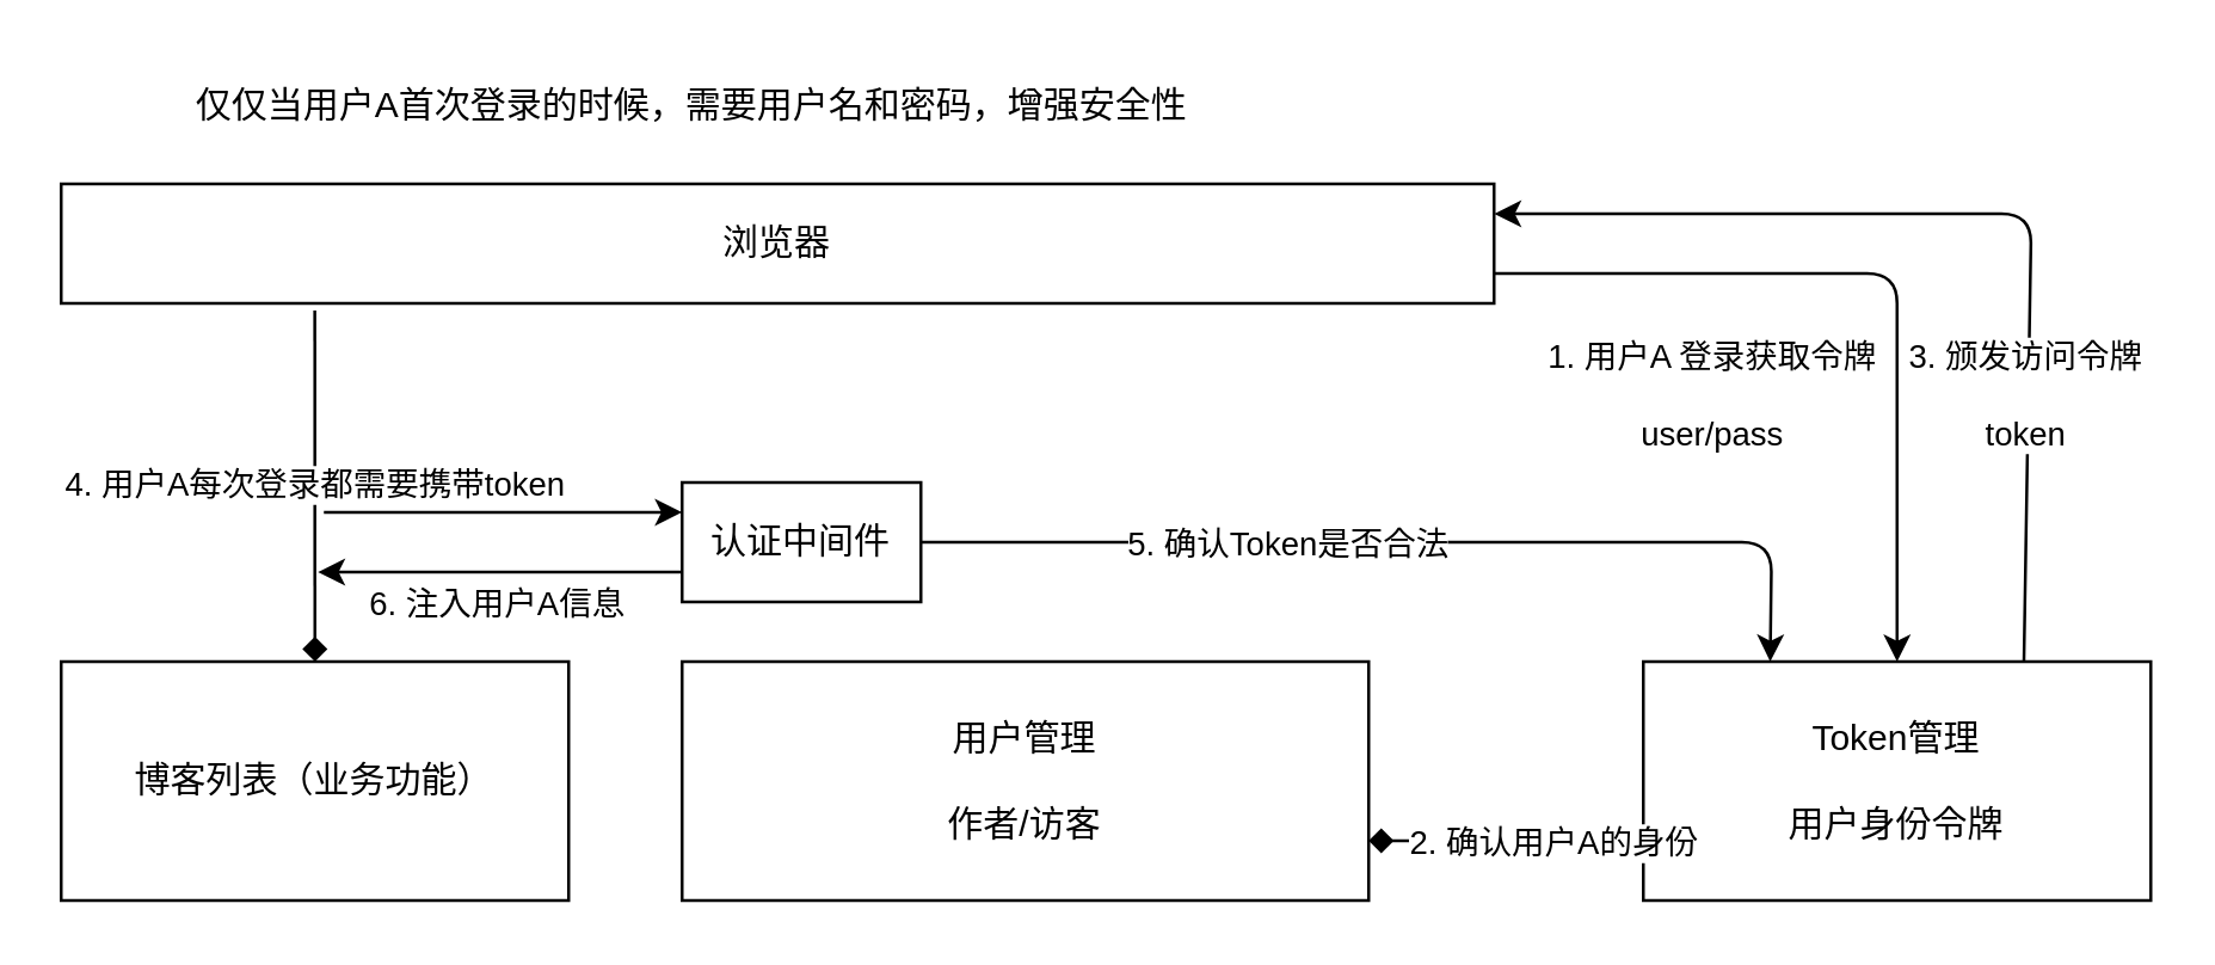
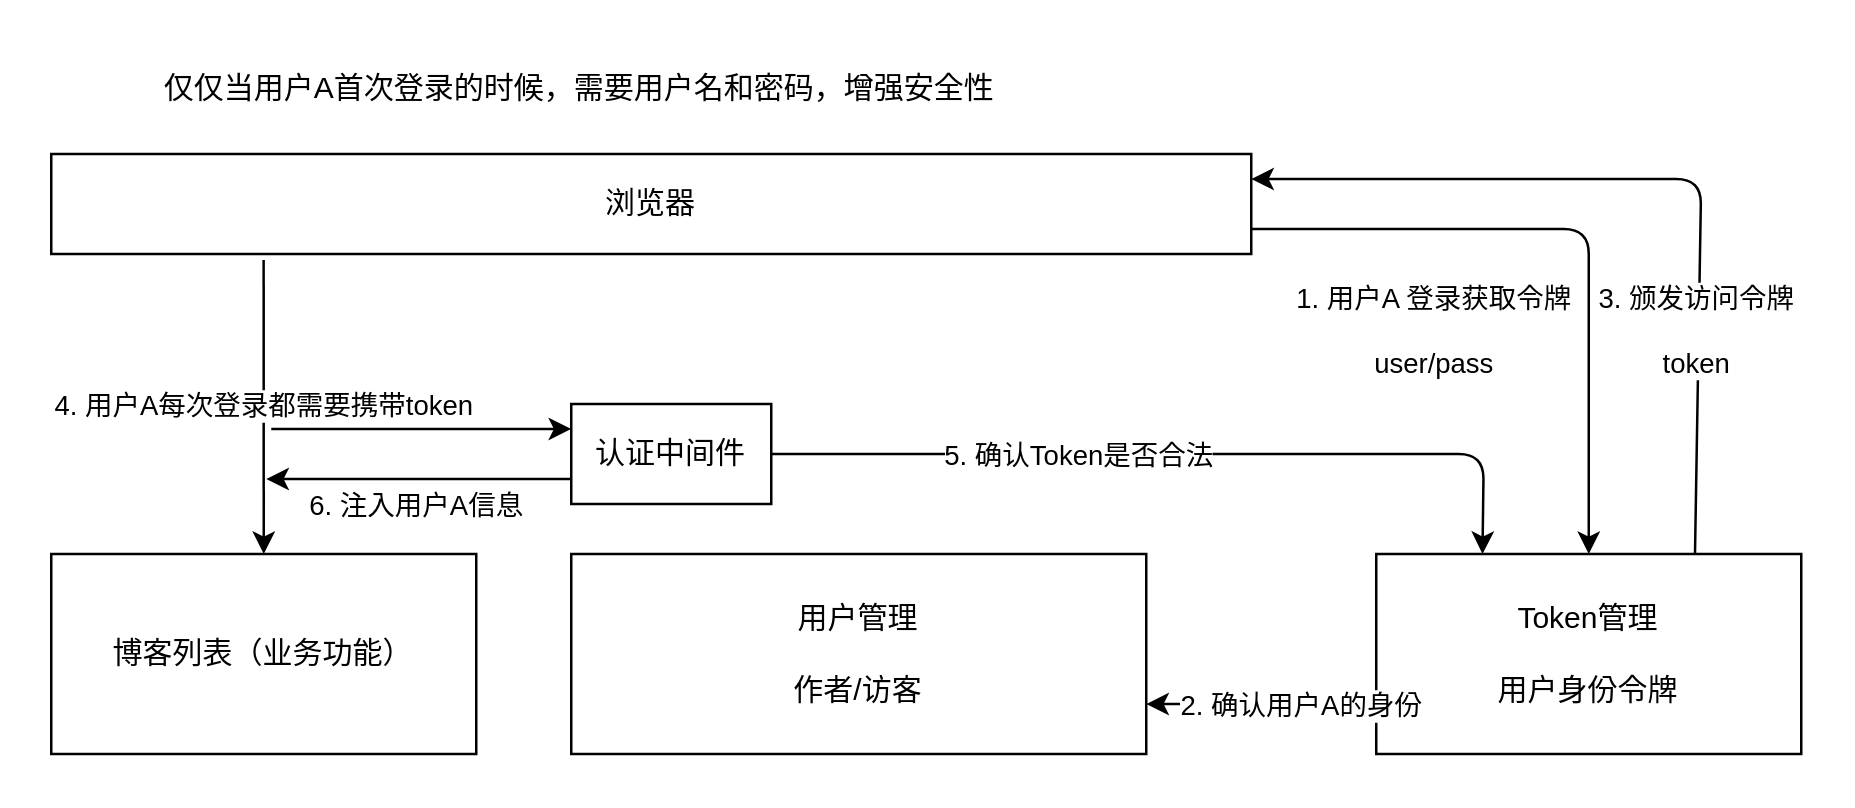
  <mxCell id="0" />
  <mxCell id="1" parent="0" />
  <mxCell id="2" value="博客列表（业务功能）" style="rounded=0;whiteSpace=wrap;html=1;" parent="1" vertex="1"><mxGeometry x="20" y="221" width="170" height="80" as="geometry" /></mxCell>
  <mxCell id="3" value="用户管理&lt;br&gt;&lt;br&gt;作者/访客" style="rounded=0;whiteSpace=wrap;html=1;" parent="1" vertex="1"><mxGeometry x="228" y="221" width="230" height="80" as="geometry" /></mxCell>
  <mxCell id="4" style="edgeStyle=none;html=1;exitX=1;exitY=0.75;exitDx=0;exitDy=0;entryX=0.5;entryY=0;entryDx=0;entryDy=0;" parent="1" source="6" target="17" edge="1"><mxGeometry relative="1" as="geometry"><Array as="points"><mxPoint x="635" y="91" /></Array></mxGeometry></mxCell>
  <mxCell id="5" value="1. 用户A 登录获取令牌&lt;br&gt;&lt;br&gt;user/pass" style="edgeLabel;html=1;align=center;verticalAlign=middle;resizable=0;points=[];" parent="4" vertex="1" connectable="0"><mxGeometry x="0.12" y="-1" relative="1" as="geometry"><mxPoint x="-62" y="27" as="offset" /></mxGeometry></mxCell>
  <mxCell id="6" value="浏览器" style="rounded=0;whiteSpace=wrap;html=1;" parent="1" vertex="1"><mxGeometry x="20" y="61" width="480" height="40" as="geometry" /></mxCell>
- <mxCell id="7" value="" style="endArrow=diamond;html=1;entryX=0.5;entryY=0;entryDx=0;entryDy=0;exitX=0.177;exitY=1.06;exitDx=0;exitDy=0;exitPerimeter=0;" parent="1" source="6" target="2" edge="1"><mxGeometry width="50" height="50" relative="1" as="geometry"><mxPoint x="160" y="181" as="sourcePoint" /><mxPoint x="210" y="131" as="targetPoint" /></mxGeometry></mxCell>
+ <mxCell id="7" value="" style="endArrow=classic;html=1;entryX=0.5;entryY=0;entryDx=0;entryDy=0;exitX=0.177;exitY=1.06;exitDx=0;exitDy=0;exitPerimeter=0;" parent="1" source="6" target="2" edge="1"><mxGeometry width="50" height="50" relative="1" as="geometry"><mxPoint x="160" y="181" as="sourcePoint" /><mxPoint x="210" y="131" as="targetPoint" /></mxGeometry></mxCell>
  <mxCell id="8" value="4. 用户A每次登录都需要携带token" style="edgeLabel;html=1;align=center;verticalAlign=middle;resizable=0;points=[];" parent="7" vertex="1" connectable="0"><mxGeometry x="-0.379" relative="1" as="geometry"><mxPoint y="21" as="offset" /></mxGeometry></mxCell>
  <mxCell id="9" value="认证中间件" style="rounded=0;whiteSpace=wrap;html=1;" parent="1" vertex="1"><mxGeometry x="228" y="161" width="80" height="40" as="geometry" /></mxCell>
  <mxCell id="10" value="" style="endArrow=classic;html=1;entryX=0.25;entryY=0;entryDx=0;entryDy=0;exitX=1;exitY=0.5;exitDx=0;exitDy=0;" parent="1" source="9" target="17" edge="1"><mxGeometry width="50" height="50" relative="1" as="geometry"><mxPoint x="238" y="271" as="sourcePoint" /><mxPoint x="288" y="221" as="targetPoint" /><Array as="points"><mxPoint x="593" y="181" /></Array></mxGeometry></mxCell>
  <mxCell id="11" value="5. 确认Token是否合法" style="edgeLabel;html=1;align=center;verticalAlign=middle;resizable=0;points=[];" parent="10" vertex="1" connectable="0"><mxGeometry x="-0.489" relative="1" as="geometry"><mxPoint x="39" as="offset" /></mxGeometry></mxCell>
  <mxCell id="12" value="" style="endArrow=classic;html=1;entryX=0;entryY=0.25;entryDx=0;entryDy=0;" parent="1" target="9" edge="1"><mxGeometry width="50" height="50" relative="1" as="geometry"><mxPoint x="108" y="171" as="sourcePoint" /><mxPoint x="288" y="221" as="targetPoint" /></mxGeometry></mxCell>
  <mxCell id="13" value="" style="endArrow=classic;html=1;exitX=0;exitY=0.75;exitDx=0;exitDy=0;" parent="1" source="9" edge="1"><mxGeometry width="50" height="50" relative="1" as="geometry"><mxPoint x="206" y="191" as="sourcePoint" /><mxPoint x="106" y="191" as="targetPoint" /></mxGeometry></mxCell>
  <mxCell id="14" value="6. 注入用户A信息" style="edgeLabel;html=1;align=center;verticalAlign=middle;resizable=0;points=[];" parent="13" vertex="1" connectable="0"><mxGeometry x="0.284" y="1" relative="1" as="geometry"><mxPoint x="15" y="9" as="offset" /></mxGeometry></mxCell>
  <mxCell id="15" style="edgeStyle=none;html=1;exitX=0.75;exitY=0;exitDx=0;exitDy=0;entryX=1;entryY=0.25;entryDx=0;entryDy=0;" parent="1" source="17" target="6" edge="1"><mxGeometry relative="1" as="geometry"><Array as="points"><mxPoint x="680" y="71" /></Array></mxGeometry></mxCell>
  <mxCell id="16" value="3. 颁发访问令牌&lt;br&gt;&lt;br&gt;token" style="edgeLabel;html=1;align=center;verticalAlign=middle;resizable=0;points=[];" parent="15" vertex="1" connectable="0"><mxGeometry x="-0.487" relative="1" as="geometry"><mxPoint x="-1" y="-5" as="offset" /></mxGeometry></mxCell>
  <mxCell id="17" value="Token管理&lt;br&gt;&lt;br&gt;用户身份令牌" style="rounded=0;whiteSpace=wrap;html=1;" parent="1" vertex="1"><mxGeometry x="550" y="221" width="170" height="80" as="geometry" /></mxCell>
- <mxCell id="18" value="" style="endArrow=diamond;html=1;entryX=1;entryY=0.75;entryDx=0;entryDy=0;exitX=0;exitY=0.75;exitDx=0;exitDy=0;" parent="1" source="17" target="3" edge="1"><mxGeometry width="50" height="50" relative="1" as="geometry"><mxPoint x="330" y="351" as="sourcePoint" /><mxPoint x="380" y="301" as="targetPoint" /></mxGeometry></mxCell>
+ <mxCell id="18" value="" style="endArrow=classic;html=1;entryX=1;entryY=0.75;entryDx=0;entryDy=0;exitX=0;exitY=0.75;exitDx=0;exitDy=0;" parent="1" source="17" target="3" edge="1"><mxGeometry width="50" height="50" relative="1" as="geometry"><mxPoint x="330" y="351" as="sourcePoint" /><mxPoint x="380" y="301" as="targetPoint" /></mxGeometry></mxCell>
  <mxCell id="19" value="2. 确认用户A的身份" style="edgeLabel;html=1;align=center;verticalAlign=middle;resizable=0;points=[];" parent="18" vertex="1" connectable="0"><mxGeometry x="0.303" relative="1" as="geometry"><mxPoint x="29" as="offset" /></mxGeometry></mxCell>
  <mxCell id="20" value="仅仅当用户A首次登录的时候，需要用户名和密码，增强安全性" style="text;html=1;align=center;verticalAlign=middle;resizable=0;points=[];autosize=1;strokeColor=none;fillColor=none;" parent="1" vertex="1"><mxGeometry x="51" y="20" width="360" height="30" as="geometry" /></mxCell>
